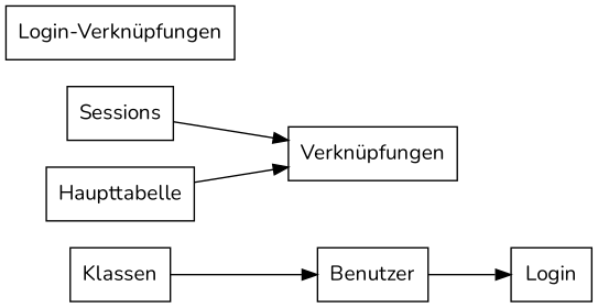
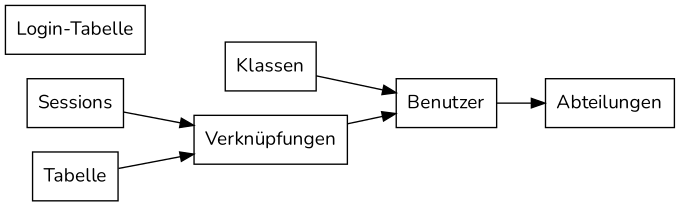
  digraph {
    fontname=Nunito
    rankdir=LR
    node [fontname=Nunito shape=box]
    edge [fontname=Nunito]
    Benutzer
-   Abteilungen [label=Login]
+   Abteilungen
    Klassen
    "Verknüpfungen"
    Sessions
-   Haupttabelle
-   "Login-Tabelle" [label="Login-Verknüpfungen"]
+   Haupttabelle [label=Tabelle]
+   "Login-Tabelle"
    Benutzer -> Abteilungen
    Klassen -> Benutzer
+   "Verknüpfungen" -> Benutzer
    Sessions -> "Verknüpfungen"
    Haupttabelle -> "Verknüpfungen"
  }
